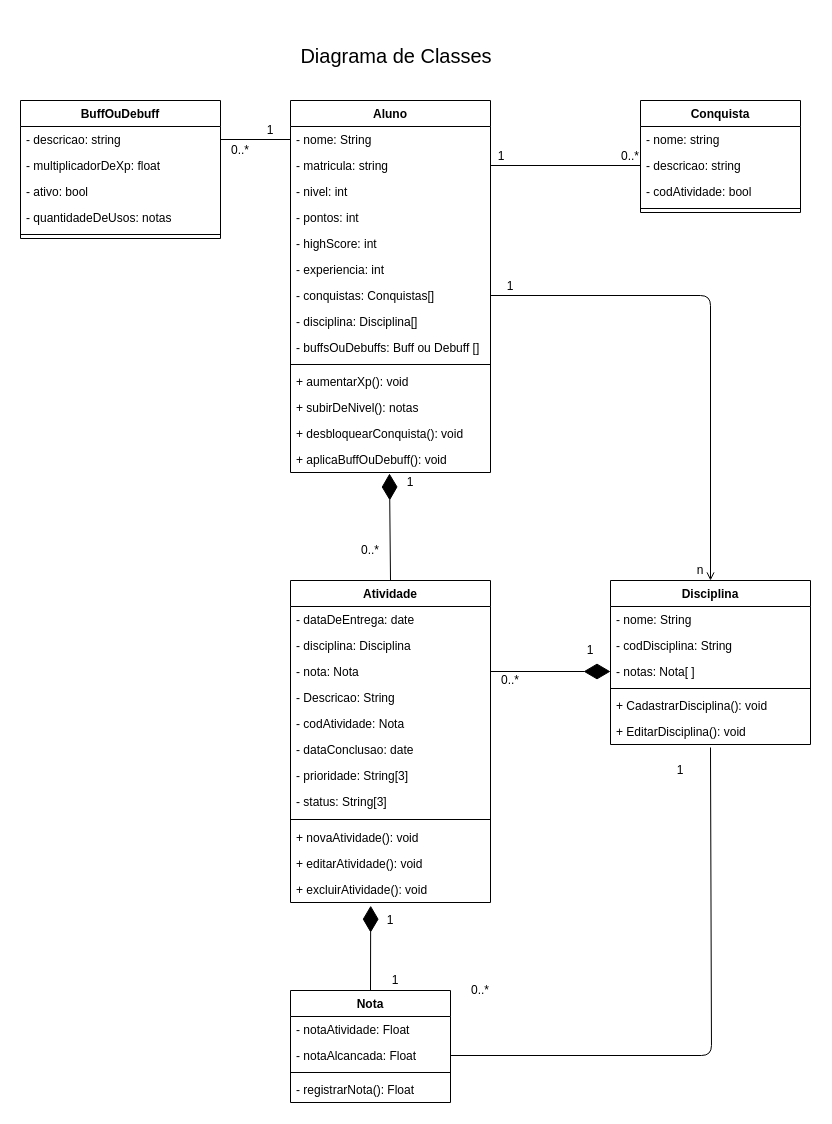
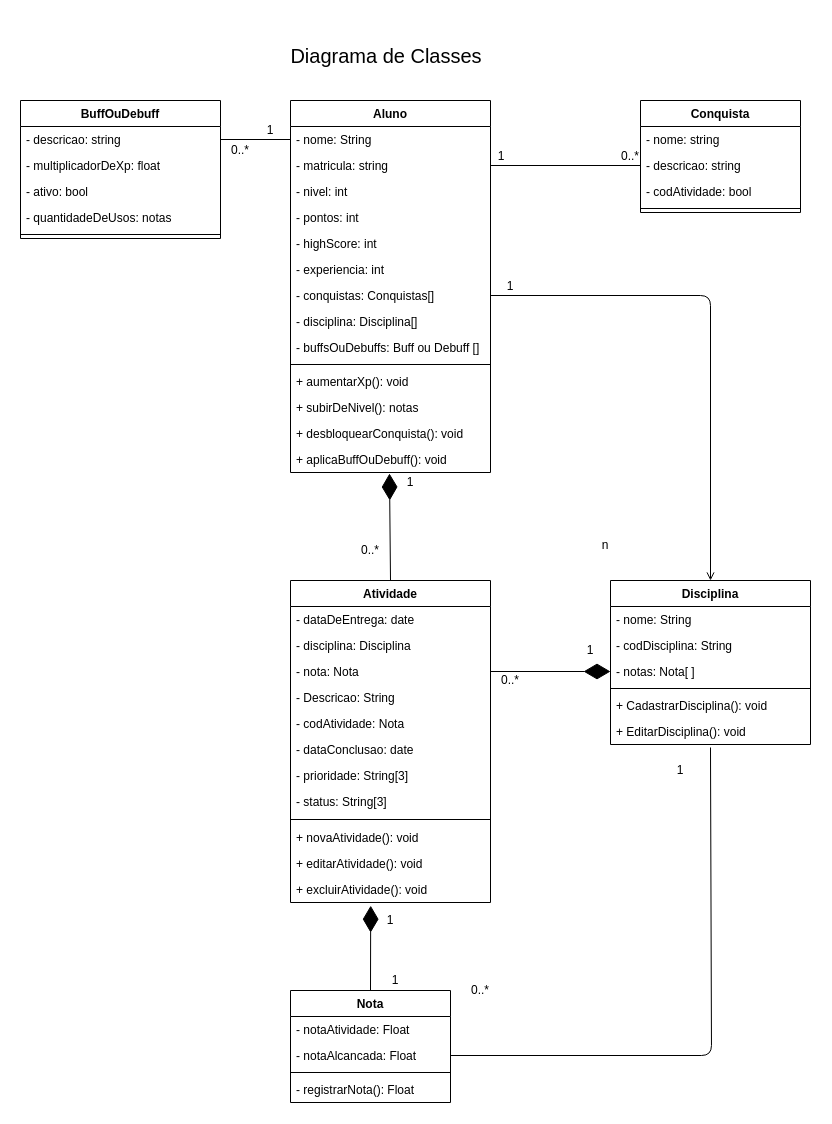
  <mxCell id="0" />
  <mxCell id="1" parent="0" />
  <mxCell id="2" value="Atividade" style="swimlane;fontStyle=1;align=center;verticalAlign=top;childLayout=stackLayout;horizontal=1;startSize=26;horizontalStack=0;resizeParent=1;resizeParentMax=0;resizeLast=0;collapsible=1;marginBottom=0;" parent="1" vertex="1"><mxGeometry x="290" y="580" width="200" height="322" as="geometry" /></mxCell>
  <mxCell id="3" value="- dataDeEntrega: date" style="text;strokeColor=none;fillColor=none;align=left;verticalAlign=top;spacingLeft=4;spacingRight=4;overflow=hidden;rotatable=0;points=[[0,0.5],[1,0.5]];portConstraint=eastwest;" parent="2" vertex="1"><mxGeometry y="26" width="200" height="26" as="geometry" /></mxCell>
  <mxCell id="4" value="- disciplina: Disciplina" style="text;strokeColor=none;fillColor=none;align=left;verticalAlign=top;spacingLeft=4;spacingRight=4;overflow=hidden;rotatable=0;points=[[0,0.5],[1,0.5]];portConstraint=eastwest;" parent="2" vertex="1"><mxGeometry y="52" width="200" height="26" as="geometry" /></mxCell>
  <mxCell id="5" value="- nota: Nota" style="text;strokeColor=none;fillColor=none;align=left;verticalAlign=top;spacingLeft=4;spacingRight=4;overflow=hidden;rotatable=0;points=[[0,0.5],[1,0.5]];portConstraint=eastwest;" parent="2" vertex="1"><mxGeometry y="78" width="200" height="26" as="geometry" /></mxCell>
  <mxCell id="6" value="- Descricao: String" style="text;strokeColor=none;fillColor=none;align=left;verticalAlign=top;spacingLeft=4;spacingRight=4;overflow=hidden;rotatable=0;points=[[0,0.5],[1,0.5]];portConstraint=eastwest;" vertex="1" parent="2"><mxGeometry y="104" width="200" height="26" as="geometry" /></mxCell>
  <mxCell id="7" value="- codAtividade: Nota" style="text;strokeColor=none;fillColor=none;align=left;verticalAlign=top;spacingLeft=4;spacingRight=4;overflow=hidden;rotatable=0;points=[[0,0.5],[1,0.5]];portConstraint=eastwest;" vertex="1" parent="2"><mxGeometry y="130" width="200" height="26" as="geometry" /></mxCell>
  <mxCell id="8" value="- dataConclusao: date" style="text;strokeColor=none;fillColor=none;align=left;verticalAlign=top;spacingLeft=4;spacingRight=4;overflow=hidden;rotatable=0;points=[[0,0.5],[1,0.5]];portConstraint=eastwest;" parent="2" vertex="1"><mxGeometry y="156" width="200" height="26" as="geometry" /></mxCell>
  <mxCell id="9" value="- prioridade: String[3]" style="text;strokeColor=none;fillColor=none;align=left;verticalAlign=top;spacingLeft=4;spacingRight=4;overflow=hidden;rotatable=0;points=[[0,0.5],[1,0.5]];portConstraint=eastwest;" parent="2" vertex="1"><mxGeometry y="182" width="200" height="26" as="geometry" /></mxCell>
  <mxCell id="10" value="- status: String[3]" style="text;strokeColor=none;fillColor=none;align=left;verticalAlign=top;spacingLeft=4;spacingRight=4;overflow=hidden;rotatable=0;points=[[0,0.5],[1,0.5]];portConstraint=eastwest;" parent="2" vertex="1"><mxGeometry y="208" width="200" height="26" as="geometry" /></mxCell>
  <mxCell id="11" value="" style="line;strokeWidth=1;fillColor=none;align=left;verticalAlign=middle;spacingTop=-1;spacingLeft=3;spacingRight=3;rotatable=0;labelPosition=right;points=[];portConstraint=eastwest;" parent="2" vertex="1"><mxGeometry y="234" width="200" height="10" as="geometry" /></mxCell>
  <mxCell id="12" value="+ novaAtividade(): void" style="text;strokeColor=none;fillColor=none;align=left;verticalAlign=top;spacingLeft=4;spacingRight=4;overflow=hidden;rotatable=0;points=[[0,0.5],[1,0.5]];portConstraint=eastwest;" parent="2" vertex="1"><mxGeometry y="244" width="200" height="26" as="geometry" /></mxCell>
  <mxCell id="13" value="+ editarAtividade(): void" style="text;strokeColor=none;fillColor=none;align=left;verticalAlign=top;spacingLeft=4;spacingRight=4;overflow=hidden;rotatable=0;points=[[0,0.5],[1,0.5]];portConstraint=eastwest;" parent="2" vertex="1"><mxGeometry y="270" width="200" height="26" as="geometry" /></mxCell>
  <mxCell id="14" value="+ excluirAtividade(): void" style="text;strokeColor=none;fillColor=none;align=left;verticalAlign=top;spacingLeft=4;spacingRight=4;overflow=hidden;rotatable=0;points=[[0,0.5],[1,0.5]];portConstraint=eastwest;" parent="2" vertex="1"><mxGeometry y="296" width="200" height="26" as="geometry" /></mxCell>
  <mxCell id="15" value="Disciplina" style="swimlane;fontStyle=1;align=center;verticalAlign=top;childLayout=stackLayout;horizontal=1;startSize=26;horizontalStack=0;resizeParent=1;resizeParentMax=0;resizeLast=0;collapsible=1;marginBottom=0;" parent="1" vertex="1"><mxGeometry x="610" y="580" width="200" height="164" as="geometry" /></mxCell>
  <mxCell id="16" value="- nome: String" style="text;strokeColor=none;fillColor=none;align=left;verticalAlign=top;spacingLeft=4;spacingRight=4;overflow=hidden;rotatable=0;points=[[0,0.5],[1,0.5]];portConstraint=eastwest;" parent="15" vertex="1"><mxGeometry y="26" width="200" height="26" as="geometry" /></mxCell>
  <mxCell id="17" value="- codDisciplina: String" style="text;strokeColor=none;fillColor=none;align=left;verticalAlign=top;spacingLeft=4;spacingRight=4;overflow=hidden;rotatable=0;points=[[0,0.5],[1,0.5]];portConstraint=eastwest;" parent="15" vertex="1"><mxGeometry y="52" width="200" height="26" as="geometry" /></mxCell>
  <mxCell id="18" value="- notas: Nota[ ]" style="text;strokeColor=none;fillColor=none;align=left;verticalAlign=top;spacingLeft=4;spacingRight=4;overflow=hidden;rotatable=0;points=[[0,0.5],[1,0.5]];portConstraint=eastwest;" parent="15" vertex="1"><mxGeometry y="78" width="200" height="26" as="geometry" /></mxCell>
  <mxCell id="19" value="" style="line;strokeWidth=1;fillColor=none;align=left;verticalAlign=middle;spacingTop=-1;spacingLeft=3;spacingRight=3;rotatable=0;labelPosition=right;points=[];portConstraint=eastwest;" parent="15" vertex="1"><mxGeometry y="104" width="200" height="8" as="geometry" /></mxCell>
  <mxCell id="20" value="+ CadastrarDisciplina(): void" style="text;strokeColor=none;fillColor=none;align=left;verticalAlign=top;spacingLeft=4;spacingRight=4;overflow=hidden;rotatable=0;points=[[0,0.5],[1,0.5]];portConstraint=eastwest;" parent="15" vertex="1"><mxGeometry y="112" width="200" height="26" as="geometry" /></mxCell>
  <mxCell id="21" value="+ EditarDisciplina(): void" style="text;strokeColor=none;fillColor=none;align=left;verticalAlign=top;spacingLeft=4;spacingRight=4;overflow=hidden;rotatable=0;points=[[0,0.5],[1,0.5]];portConstraint=eastwest;" parent="15" vertex="1"><mxGeometry y="138" width="200" height="26" as="geometry" /></mxCell>
  <mxCell id="22" value="Aluno" style="swimlane;fontStyle=1;align=center;verticalAlign=top;childLayout=stackLayout;horizontal=1;startSize=26;horizontalStack=0;resizeParent=1;resizeParentMax=0;resizeLast=0;collapsible=1;marginBottom=0;" parent="1" vertex="1"><mxGeometry x="290" y="100" width="200" height="372" as="geometry" /></mxCell>
  <mxCell id="23" value="- nome: String" style="text;strokeColor=none;fillColor=none;align=left;verticalAlign=top;spacingLeft=4;spacingRight=4;overflow=hidden;rotatable=0;points=[[0,0.5],[1,0.5]];portConstraint=eastwest;" parent="22" vertex="1"><mxGeometry y="26" width="200" height="26" as="geometry" /></mxCell>
  <mxCell id="24" value="- matricula: string" style="text;strokeColor=none;fillColor=none;align=left;verticalAlign=top;spacingLeft=4;spacingRight=4;overflow=hidden;rotatable=0;points=[[0,0.5],[1,0.5]];portConstraint=eastwest;" parent="22" vertex="1"><mxGeometry y="52" width="200" height="26" as="geometry" /></mxCell>
  <mxCell id="25" value="- nivel: int" style="text;strokeColor=none;fillColor=none;align=left;verticalAlign=top;spacingLeft=4;spacingRight=4;overflow=hidden;rotatable=0;points=[[0,0.5],[1,0.5]];portConstraint=eastwest;" parent="22" vertex="1"><mxGeometry y="78" width="200" height="26" as="geometry" /></mxCell>
  <mxCell id="26" value="- pontos: int" style="text;strokeColor=none;fillColor=none;align=left;verticalAlign=top;spacingLeft=4;spacingRight=4;overflow=hidden;rotatable=0;points=[[0,0.5],[1,0.5]];portConstraint=eastwest;" vertex="1" parent="22"><mxGeometry y="104" width="200" height="26" as="geometry" /></mxCell>
  <mxCell id="27" value="- highScore: int" style="text;strokeColor=none;fillColor=none;align=left;verticalAlign=top;spacingLeft=4;spacingRight=4;overflow=hidden;rotatable=0;points=[[0,0.5],[1,0.5]];portConstraint=eastwest;" vertex="1" parent="22"><mxGeometry y="130" width="200" height="26" as="geometry" /></mxCell>
  <mxCell id="28" value="- experiencia: int" style="text;strokeColor=none;fillColor=none;align=left;verticalAlign=top;spacingLeft=4;spacingRight=4;overflow=hidden;rotatable=0;points=[[0,0.5],[1,0.5]];portConstraint=eastwest;" parent="22" vertex="1"><mxGeometry y="156" width="200" height="26" as="geometry" /></mxCell>
  <mxCell id="29" value="- conquistas: Conquistas[]" style="text;strokeColor=none;fillColor=none;align=left;verticalAlign=top;spacingLeft=4;spacingRight=4;overflow=hidden;rotatable=0;points=[[0,0.5],[1,0.5]];portConstraint=eastwest;" parent="22" vertex="1"><mxGeometry y="182" width="200" height="26" as="geometry" /></mxCell>
  <mxCell id="30" value="- disciplina: Disciplina[]" style="text;strokeColor=none;fillColor=none;align=left;verticalAlign=top;spacingLeft=4;spacingRight=4;overflow=hidden;rotatable=0;points=[[0,0.5],[1,0.5]];portConstraint=eastwest;" vertex="1" parent="22"><mxGeometry y="208" width="200" height="26" as="geometry" /></mxCell>
  <mxCell id="31" value="- buffsOuDebuffs: Buff ou Debuff []" style="text;strokeColor=none;fillColor=none;align=left;verticalAlign=top;spacingLeft=4;spacingRight=4;overflow=hidden;rotatable=0;points=[[0,0.5],[1,0.5]];portConstraint=eastwest;" vertex="1" parent="22"><mxGeometry y="234" width="200" height="26" as="geometry" /></mxCell>
  <mxCell id="32" value="" style="line;strokeWidth=1;fillColor=none;align=left;verticalAlign=middle;spacingTop=-1;spacingLeft=3;spacingRight=3;rotatable=0;labelPosition=right;points=[];portConstraint=eastwest;" parent="22" vertex="1"><mxGeometry y="260" width="200" height="8" as="geometry" /></mxCell>
  <mxCell id="33" value="+ aumentarXp(): void" style="text;strokeColor=none;fillColor=none;align=left;verticalAlign=top;spacingLeft=4;spacingRight=4;overflow=hidden;rotatable=0;points=[[0,0.5],[1,0.5]];portConstraint=eastwest;" parent="22" vertex="1"><mxGeometry y="268" width="200" height="26" as="geometry" /></mxCell>
  <mxCell id="34" value="+ subirDeNivel(): notas" style="text;strokeColor=none;fillColor=none;align=left;verticalAlign=top;spacingLeft=4;spacingRight=4;overflow=hidden;rotatable=0;points=[[0,0.5],[1,0.5]];portConstraint=eastwest;" parent="22" vertex="1"><mxGeometry y="294" width="200" height="26" as="geometry" /></mxCell>
  <mxCell id="35" value="+ desbloquearConquista(): void" style="text;strokeColor=none;fillColor=none;align=left;verticalAlign=top;spacingLeft=4;spacingRight=4;overflow=hidden;rotatable=0;points=[[0,0.5],[1,0.5]];portConstraint=eastwest;" parent="22" vertex="1"><mxGeometry y="320" width="200" height="26" as="geometry" /></mxCell>
  <mxCell id="36" value="+ aplicaBuffOuDebuff(): void" style="text;strokeColor=none;fillColor=none;align=left;verticalAlign=top;spacingLeft=4;spacingRight=4;overflow=hidden;rotatable=0;points=[[0,0.5],[1,0.5]];portConstraint=eastwest;" vertex="1" parent="22"><mxGeometry y="346" width="200" height="26" as="geometry" /></mxCell>
  <mxCell id="37" value="Conquista" style="swimlane;fontStyle=1;align=center;verticalAlign=top;childLayout=stackLayout;horizontal=1;startSize=26;horizontalStack=0;resizeParent=1;resizeParentMax=0;resizeLast=0;collapsible=1;marginBottom=0;" parent="1" vertex="1"><mxGeometry x="640" y="100" width="160" height="112" as="geometry" /></mxCell>
  <mxCell id="38" value="- nome: string" style="text;strokeColor=none;fillColor=none;align=left;verticalAlign=top;spacingLeft=4;spacingRight=4;overflow=hidden;rotatable=0;points=[[0,0.5],[1,0.5]];portConstraint=eastwest;" parent="37" vertex="1"><mxGeometry y="26" width="160" height="26" as="geometry" /></mxCell>
  <mxCell id="39" value="- descricao: string" style="text;strokeColor=none;fillColor=none;align=left;verticalAlign=top;spacingLeft=4;spacingRight=4;overflow=hidden;rotatable=0;points=[[0,0.5],[1,0.5]];portConstraint=eastwest;" parent="37" vertex="1"><mxGeometry y="52" width="160" height="26" as="geometry" /></mxCell>
  <mxCell id="40" value="- codAtividade: bool" style="text;strokeColor=none;fillColor=none;align=left;verticalAlign=top;spacingLeft=4;spacingRight=4;overflow=hidden;rotatable=0;points=[[0,0.5],[1,0.5]];portConstraint=eastwest;" parent="37" vertex="1"><mxGeometry y="78" width="160" height="26" as="geometry" /></mxCell>
  <mxCell id="41" value="" style="line;strokeWidth=1;fillColor=none;align=left;verticalAlign=middle;spacingTop=-1;spacingLeft=3;spacingRight=3;rotatable=0;labelPosition=right;points=[];portConstraint=eastwest;" parent="37" vertex="1"><mxGeometry y="104" width="160" height="8" as="geometry" /></mxCell>
  <mxCell id="42" value="Nota" style="swimlane;fontStyle=1;align=center;verticalAlign=top;childLayout=stackLayout;horizontal=1;startSize=26;horizontalStack=0;resizeParent=1;resizeParentMax=0;resizeLast=0;collapsible=1;marginBottom=0;" parent="1" vertex="1"><mxGeometry x="290" y="990" width="160" height="112" as="geometry" /></mxCell>
  <mxCell id="43" value="- notaAtividade: Float" style="text;strokeColor=none;fillColor=none;align=left;verticalAlign=top;spacingLeft=4;spacingRight=4;overflow=hidden;rotatable=0;points=[[0,0.5],[1,0.5]];portConstraint=eastwest;" parent="42" vertex="1"><mxGeometry y="26" width="160" height="26" as="geometry" /></mxCell>
  <mxCell id="44" value="- notaAlcancada: Float" style="text;strokeColor=none;fillColor=none;align=left;verticalAlign=top;spacingLeft=4;spacingRight=4;overflow=hidden;rotatable=0;points=[[0,0.5],[1,0.5]];portConstraint=eastwest;" parent="42" vertex="1"><mxGeometry y="52" width="160" height="26" as="geometry" /></mxCell>
  <mxCell id="45" value="" style="line;strokeWidth=1;fillColor=none;align=left;verticalAlign=middle;spacingTop=-1;spacingLeft=3;spacingRight=3;rotatable=0;labelPosition=right;points=[];portConstraint=eastwest;" parent="42" vertex="1"><mxGeometry y="78" width="160" height="8" as="geometry" /></mxCell>
  <mxCell id="46" value="- registrarNota(): Float" style="text;strokeColor=none;fillColor=none;align=left;verticalAlign=top;spacingLeft=4;spacingRight=4;overflow=hidden;rotatable=0;points=[[0,0.5],[1,0.5]];portConstraint=eastwest;" vertex="1" parent="42"><mxGeometry y="86" width="160" height="26" as="geometry" /></mxCell>
  <mxCell id="47" value="" style="endArrow=diamondThin;endFill=1;endSize=24;html=1;exitX=0.5;exitY=0;exitDx=0;exitDy=0;entryX=0.401;entryY=1.122;entryDx=0;entryDy=0;entryPerimeter=0;" edge="1" parent="1" source="42" target="14"><mxGeometry width="160" relative="1" as="geometry"><mxPoint x="340" y="790" as="sourcePoint" /><mxPoint x="370" y="880" as="targetPoint" /></mxGeometry></mxCell>
  <mxCell id="48" value="" style="endArrow=none;html=1;entryX=0;entryY=0.5;entryDx=0;entryDy=0;exitX=1;exitY=0.5;exitDx=0;exitDy=0;" edge="1" parent="1" source="24" target="39"><mxGeometry width="50" height="50" relative="1" as="geometry"><mxPoint x="400" y="520" as="sourcePoint" /><mxPoint x="450" y="470" as="targetPoint" /></mxGeometry></mxCell>
  <mxCell id="49" value="" style="endArrow=diamondThin;endFill=1;endSize=24;html=1;exitX=0.5;exitY=0;exitDx=0;exitDy=0;entryX=0.495;entryY=1.038;entryDx=0;entryDy=0;entryPerimeter=0;" edge="1" parent="1" source="2" target="36"><mxGeometry width="160" relative="1" as="geometry"><mxPoint x="510" y="550" as="sourcePoint" /><mxPoint x="420" y="510" as="targetPoint" /></mxGeometry></mxCell>
  <mxCell id="50" value="" style="endArrow=open;html=1;entryX=0.5;entryY=0;entryDx=0;entryDy=0;exitX=1;exitY=0.5;exitDx=0;exitDy=0;" edge="1" parent="1" source="29" target="15"><mxGeometry width="50" height="50" relative="1" as="geometry"><mxPoint x="400" y="530" as="sourcePoint" /><mxPoint x="450" y="480" as="targetPoint" /><Array as="points"><mxPoint x="710" y="295" /></Array></mxGeometry></mxCell>
  <mxCell id="51" value="" style="endArrow=none;html=1;entryX=0.5;entryY=1.115;entryDx=0;entryDy=0;entryPerimeter=0;exitX=1;exitY=0.5;exitDx=0;exitDy=0;" edge="1" parent="1" source="44" target="21"><mxGeometry width="50" height="50" relative="1" as="geometry"><mxPoint x="400" y="730" as="sourcePoint" /><mxPoint x="450" y="680" as="targetPoint" /><Array as="points"><mxPoint x="711" y="1055" /></Array></mxGeometry></mxCell>
  <mxCell id="52" value="" style="endArrow=diamondThin;endFill=1;endSize=24;html=1;exitX=1;exitY=0.5;exitDx=0;exitDy=0;entryX=0;entryY=0.5;entryDx=0;entryDy=0;" edge="1" parent="1" source="5" target="18"><mxGeometry width="160" relative="1" as="geometry"><mxPoint x="530" y="680" as="sourcePoint" /><mxPoint x="530" y="590" as="targetPoint" /></mxGeometry></mxCell>
  <mxCell id="53" value="BuffOuDebuff" style="swimlane;fontStyle=1;align=center;verticalAlign=top;childLayout=stackLayout;horizontal=1;startSize=26;horizontalStack=0;resizeParent=1;resizeParentMax=0;resizeLast=0;collapsible=1;marginBottom=0;" vertex="1" parent="1"><mxGeometry x="20" y="100" width="200" height="138" as="geometry" /></mxCell>
  <mxCell id="54" value="- descricao: string" style="text;strokeColor=none;fillColor=none;align=left;verticalAlign=top;spacingLeft=4;spacingRight=4;overflow=hidden;rotatable=0;points=[[0,0.5],[1,0.5]];portConstraint=eastwest;" vertex="1" parent="53"><mxGeometry y="26" width="200" height="26" as="geometry" /></mxCell>
  <mxCell id="55" value="- multiplicadorDeXp: float" style="text;strokeColor=none;fillColor=none;align=left;verticalAlign=top;spacingLeft=4;spacingRight=4;overflow=hidden;rotatable=0;points=[[0,0.5],[1,0.5]];portConstraint=eastwest;" vertex="1" parent="53"><mxGeometry y="52" width="200" height="26" as="geometry" /></mxCell>
  <mxCell id="56" value="- ativo: bool" style="text;strokeColor=none;fillColor=none;align=left;verticalAlign=top;spacingLeft=4;spacingRight=4;overflow=hidden;rotatable=0;points=[[0,0.5],[1,0.5]];portConstraint=eastwest;" vertex="1" parent="53"><mxGeometry y="78" width="200" height="26" as="geometry" /></mxCell>
  <mxCell id="57" value="- quantidadeDeUsos: notas" style="text;strokeColor=none;fillColor=none;align=left;verticalAlign=top;spacingLeft=4;spacingRight=4;overflow=hidden;rotatable=0;points=[[0,0.5],[1,0.5]];portConstraint=eastwest;" vertex="1" parent="53"><mxGeometry y="104" width="200" height="26" as="geometry" /></mxCell>
  <mxCell id="58" value="" style="line;strokeWidth=1;fillColor=none;align=left;verticalAlign=middle;spacingTop=-1;spacingLeft=3;spacingRight=3;rotatable=0;labelPosition=right;points=[];portConstraint=eastwest;" vertex="1" parent="53"><mxGeometry y="130" width="200" height="8" as="geometry" /></mxCell>
  <mxCell id="59" value="" style="endArrow=none;html=1;entryX=1;entryY=0.5;entryDx=0;entryDy=0;exitX=0;exitY=0.5;exitDx=0;exitDy=0;" edge="1" parent="1" source="23" target="54"><mxGeometry width="50" height="50" relative="1" as="geometry"><mxPoint x="400" y="430" as="sourcePoint" /><mxPoint x="450" y="380" as="targetPoint" /></mxGeometry></mxCell>
  <mxCell id="60" value="1" style="text;html=1;strokeColor=none;fillColor=none;align=center;verticalAlign=middle;whiteSpace=wrap;rounded=0;" vertex="1" parent="1"><mxGeometry x="375" y="970" width="40" height="20" as="geometry" /></mxCell>
  <mxCell id="61" value="1" style="text;html=1;strokeColor=none;fillColor=none;align=center;verticalAlign=middle;whiteSpace=wrap;rounded=0;" vertex="1" parent="1"><mxGeometry x="370" y="910" width="40" height="20" as="geometry" /></mxCell>
  <mxCell id="62" value="0..*" style="text;html=1;strokeColor=none;fillColor=none;align=center;verticalAlign=middle;whiteSpace=wrap;rounded=0;" vertex="1" parent="1"><mxGeometry x="460" y="980" width="40" height="20" as="geometry" /></mxCell>
  <mxCell id="63" value="1" style="text;html=1;strokeColor=none;fillColor=none;align=center;verticalAlign=middle;whiteSpace=wrap;rounded=0;" vertex="1" parent="1"><mxGeometry x="660" y="760" width="40" height="20" as="geometry" /></mxCell>
  <mxCell id="64" value="1" style="text;html=1;strokeColor=none;fillColor=none;align=center;verticalAlign=middle;whiteSpace=wrap;rounded=0;" vertex="1" parent="1"><mxGeometry x="481" y="146" width="40" height="20" as="geometry" /></mxCell>
  <mxCell id="65" value="0..*" style="text;html=1;strokeColor=none;fillColor=none;align=center;verticalAlign=middle;whiteSpace=wrap;rounded=0;" vertex="1" parent="1"><mxGeometry x="610" y="146" width="40" height="20" as="geometry" /></mxCell>
  <mxCell id="66" value="1" style="text;html=1;strokeColor=none;fillColor=none;align=center;verticalAlign=middle;whiteSpace=wrap;rounded=0;" vertex="1" parent="1"><mxGeometry x="250" y="120" width="40" height="20" as="geometry" /></mxCell>
  <mxCell id="67" value="0..*" style="text;html=1;strokeColor=none;fillColor=none;align=center;verticalAlign=middle;whiteSpace=wrap;rounded=0;" vertex="1" parent="1"><mxGeometry x="220" y="140" width="40" height="20" as="geometry" /></mxCell>
  <mxCell id="68" value="0..*" style="text;html=1;strokeColor=none;fillColor=none;align=center;verticalAlign=middle;whiteSpace=wrap;rounded=0;" vertex="1" parent="1"><mxGeometry x="350" y="540" width="40" height="20" as="geometry" /></mxCell>
  <mxCell id="69" value="1" style="text;html=1;strokeColor=none;fillColor=none;align=center;verticalAlign=middle;whiteSpace=wrap;rounded=0;" vertex="1" parent="1"><mxGeometry x="390" y="472" width="40" height="20" as="geometry" /></mxCell>
  <mxCell id="70" value="1" style="text;html=1;strokeColor=none;fillColor=none;align=center;verticalAlign=middle;whiteSpace=wrap;rounded=0;" vertex="1" parent="1"><mxGeometry x="570" y="640" width="40" height="20" as="geometry" /></mxCell>
  <mxCell id="71" value="0..*" style="text;html=1;strokeColor=none;fillColor=none;align=center;verticalAlign=middle;whiteSpace=wrap;rounded=0;" vertex="1" parent="1"><mxGeometry x="490" y="670" width="40" height="20" as="geometry" /></mxCell>
- <mxCell id="72" value="n" style="text;html=1;strokeColor=none;fillColor=none;align=center;verticalAlign=middle;whiteSpace=wrap;rounded=0;" vertex="1" parent="1"><mxGeometry x="680" y="560" width="40" height="20" as="geometry" /></mxCell>
+ <mxCell id="72" value="n" style="text;html=1;strokeColor=none;fillColor=none;align=center;verticalAlign=middle;whiteSpace=wrap;rounded=0;" vertex="1" parent="1"><mxGeometry x="585" y="535" width="40" height="20" as="geometry" /></mxCell>
  <mxCell id="73" value="1" style="text;html=1;strokeColor=none;fillColor=none;align=center;verticalAlign=middle;whiteSpace=wrap;rounded=0;" vertex="1" parent="1"><mxGeometry x="490" y="276" width="40" height="20" as="geometry" /></mxCell>
- <mxCell id="74" value="&lt;font style=&quot;font-size: 20px&quot;&gt;Diagrama de Classes&lt;br&gt;&lt;/font&gt;" style="text;html=1;strokeColor=none;fillColor=none;align=center;verticalAlign=middle;whiteSpace=wrap;rounded=0;" vertex="1" parent="1"><mxGeometry x="171" y="20" width="450" height="70" as="geometry" /></mxCell>
+ <mxCell id="74" value="&lt;font style=&quot;font-size: 20px&quot;&gt;Diagrama de Classes&lt;br&gt;&lt;/font&gt;" style="text;html=1;strokeColor=none;fillColor=none;align=center;verticalAlign=middle;whiteSpace=wrap;rounded=0;" vertex="1" parent="1"><mxGeometry x="161" y="20" width="450" height="70" as="geometry" /></mxCell>
